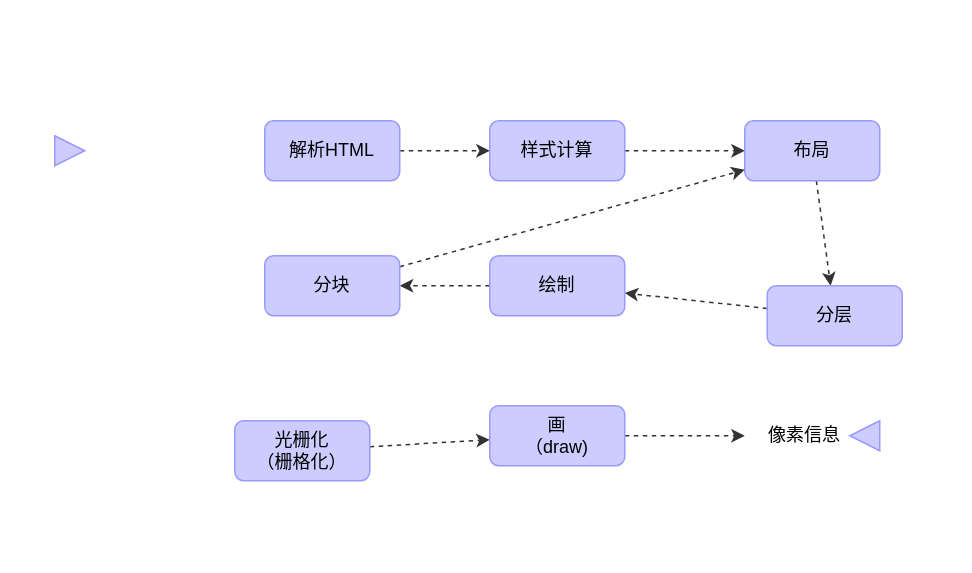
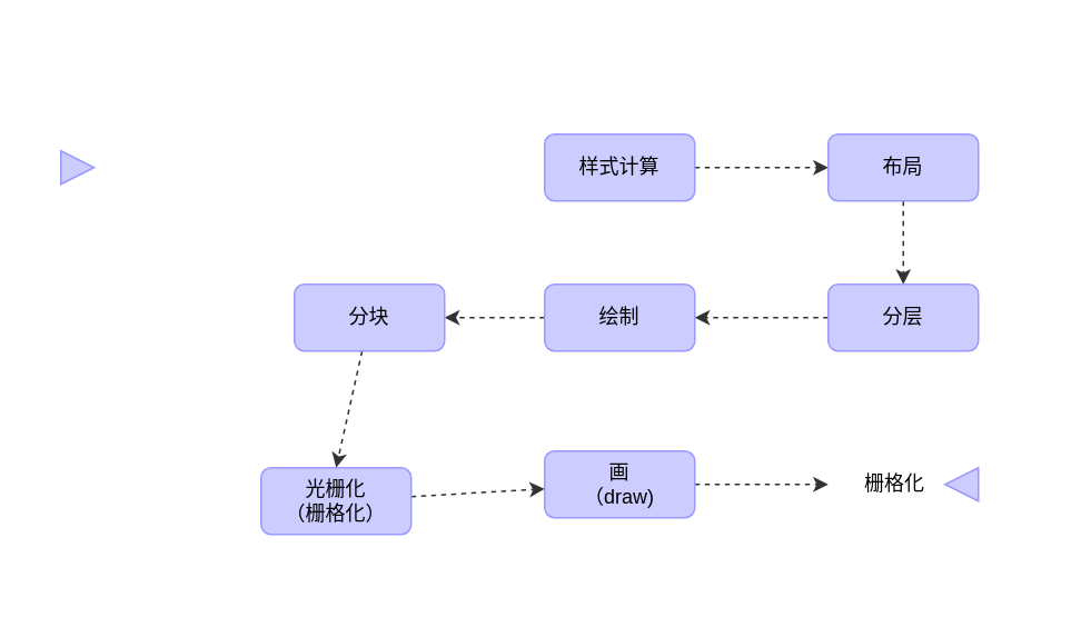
  <mxCell id="0" />
  <mxCell id="1" parent="0" />
  <mxCell id="2" value="" style="rounded=0;whiteSpace=wrap;html=1;strokeColor=none;fillColor=#FFFFFF;" vertex="1" parent="1"><mxGeometry x="20" y="20" width="606" height="340" as="geometry" /></mxCell>
- <mxCell id="3" style="edgeStyle=none;html=1;entryX=0;entryY=0.5;entryDx=0;entryDy=0;dashed=1;strokeColor=#333333;fontColor=#000000;" edge="1" parent="1" source="4" target="7"><mxGeometry relative="1" as="geometry" /></mxCell>
- <mxCell id="4" value="解析HTML" style="rounded=1;whiteSpace=wrap;html=1;fillColor=#CCCCFF;fontColor=#000000;strokeColor=#9999FF;" vertex="1" parent="1"><mxGeometry x="176" y="80" width="90" height="40" as="geometry" /></mxCell>
  <mxCell id="5" value="" style="triangle;whiteSpace=wrap;html=1;fontColor=#000000;fillColor=#CCCCFF;strokeColor=#9999FF;" vertex="1" parent="1"><mxGeometry x="36" y="90" width="20" height="20" as="geometry" /></mxCell>
  <mxCell id="6" style="edgeStyle=none;html=1;dashed=1;strokeColor=#333333;fontColor=#000000;" edge="1" parent="1" source="7" target="9"><mxGeometry relative="1" as="geometry" /></mxCell>
  <mxCell id="7" value="样式计算" style="rounded=1;whiteSpace=wrap;html=1;fillColor=#CCCCFF;fontColor=#000000;strokeColor=#9999FF;" vertex="1" parent="1"><mxGeometry x="326" y="80" width="90" height="40" as="geometry" /></mxCell>
  <mxCell id="8" value="" style="edgeStyle=none;html=1;dashed=1;strokeColor=#333333;fontColor=#000000;" edge="1" parent="1" source="9" target="11"><mxGeometry relative="1" as="geometry" /></mxCell>
  <mxCell id="9" value="布局" style="rounded=1;whiteSpace=wrap;html=1;fillColor=#CCCCFF;fontColor=#000000;strokeColor=#9999FF;" vertex="1" parent="1"><mxGeometry x="496" y="80" width="90" height="40" as="geometry" /></mxCell>
  <mxCell id="10" style="edgeStyle=none;html=1;dashed=1;strokeColor=#333333;fontColor=#000000;" edge="1" parent="1" source="11" target="13"><mxGeometry relative="1" as="geometry" /></mxCell>
- <mxCell id="11" value="分层" style="rounded=1;whiteSpace=wrap;html=1;fillColor=#CCCCFF;fontColor=#000000;strokeColor=#9999FF;" vertex="1" parent="1"><mxGeometry x="511" y="190" width="90" height="40" as="geometry" /></mxCell>
+ <mxCell id="11" value="分层" style="rounded=1;whiteSpace=wrap;html=1;fillColor=#CCCCFF;fontColor=#000000;strokeColor=#9999FF;" vertex="1" parent="1"><mxGeometry x="496" y="170" width="90" height="40" as="geometry" /></mxCell>
  <mxCell id="12" style="edgeStyle=none;html=1;dashed=1;strokeColor=#333333;fontColor=#000000;" edge="1" parent="1" source="13" target="15"><mxGeometry relative="1" as="geometry" /></mxCell>
  <mxCell id="13" value="绘制" style="rounded=1;whiteSpace=wrap;html=1;fillColor=#CCCCFF;fontColor=#000000;strokeColor=#9999FF;" vertex="1" parent="1"><mxGeometry x="326" y="170" width="90" height="40" as="geometry" /></mxCell>
- <mxCell id="14" style="edgeStyle=none;html=1;dashed=1;strokeColor=#333333;fontColor=#000000;" edge="1" parent="1" source="15" target="9"><mxGeometry relative="1" as="geometry" /></mxCell>
+ <mxCell id="14" style="edgeStyle=none;html=1;entryX=0.5;entryY=0;entryDx=0;entryDy=0;dashed=1;strokeColor=#333333;fontColor=#000000;" edge="1" parent="1" source="15" target="17"><mxGeometry relative="1" as="geometry" /></mxCell>
  <mxCell id="15" value="分块" style="rounded=1;whiteSpace=wrap;html=1;fillColor=#CCCCFF;fontColor=#000000;strokeColor=#9999FF;" vertex="1" parent="1"><mxGeometry x="176" y="170" width="90" height="40" as="geometry" /></mxCell>
  <mxCell id="16" style="edgeStyle=none;html=1;dashed=1;strokeColor=#333333;fontColor=#000000;" edge="1" parent="1" source="17" target="19"><mxGeometry relative="1" as="geometry" /></mxCell>
  <mxCell id="17" value="光栅化&lt;br&gt;（栅格化）" style="rounded=1;whiteSpace=wrap;html=1;fillColor=#CCCCFF;fontColor=#000000;strokeColor=#9999FF;" vertex="1" parent="1"><mxGeometry x="156" y="280" width="90" height="40" as="geometry" /></mxCell>
  <mxCell id="18" style="edgeStyle=none;html=1;dashed=1;strokeColor=#333333;fontColor=#000000;" edge="1" parent="1" source="19" target="20"><mxGeometry relative="1" as="geometry" /></mxCell>
  <mxCell id="19" value="画&lt;br&gt;（draw)" style="rounded=1;whiteSpace=wrap;html=1;fillColor=#CCCCFF;fontColor=#000000;strokeColor=#9999FF;" vertex="1" parent="1"><mxGeometry x="326" y="270" width="90" height="40" as="geometry" /></mxCell>
- <mxCell id="20" value="像素信息" style="rounded=1;whiteSpace=wrap;html=1;fillColor=none;fontColor=#000000;strokeColor=none;" vertex="1" parent="1"><mxGeometry x="496" y="270" width="80" height="40" as="geometry" /></mxCell>
+ <mxCell id="20" value="栅格化" style="rounded=1;whiteSpace=wrap;html=1;fillColor=none;fontColor=#000000;strokeColor=none;" vertex="1" parent="1"><mxGeometry x="496" y="270" width="80" height="40" as="geometry" /></mxCell>
  <mxCell id="21" value="" style="triangle;whiteSpace=wrap;html=1;fontColor=#000000;fillColor=#CCCCFF;strokeColor=#9999FF;direction=west;" vertex="1" parent="1"><mxGeometry x="566" y="280" width="20" height="20" as="geometry" /></mxCell>
